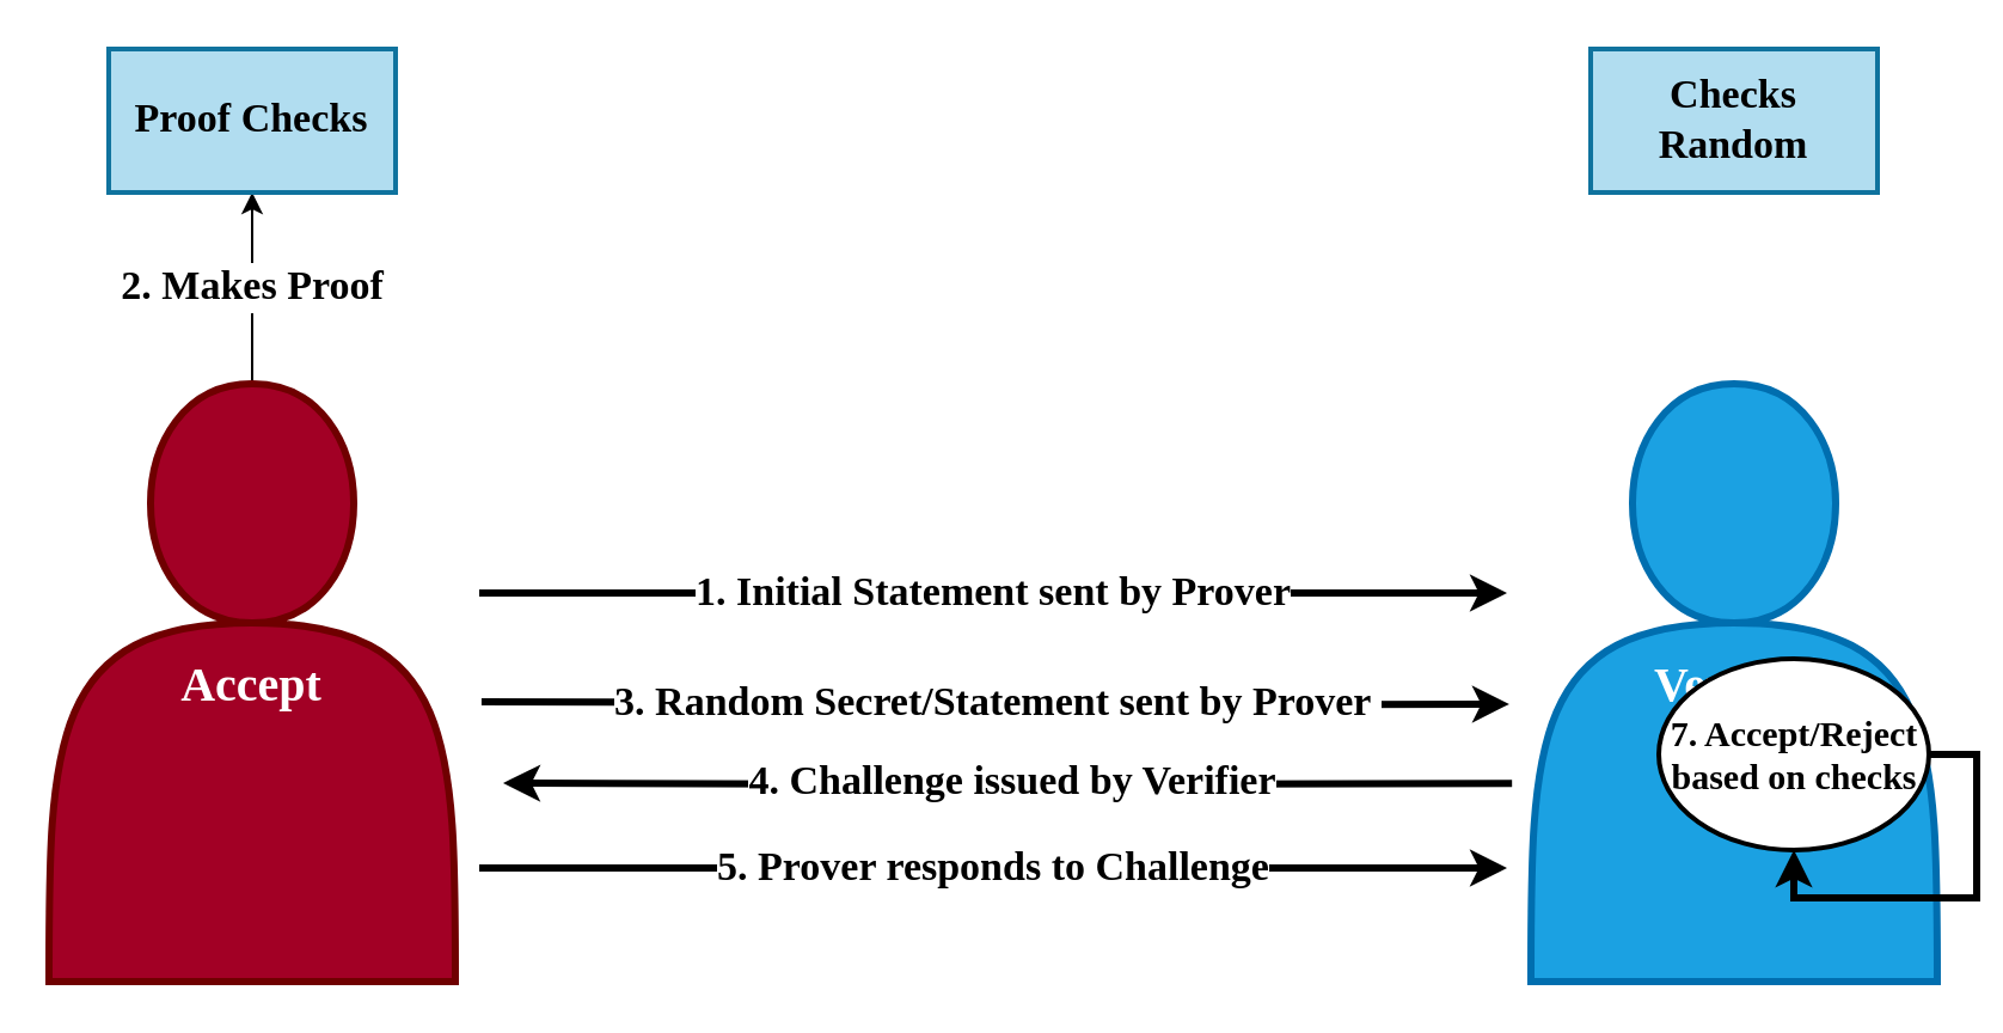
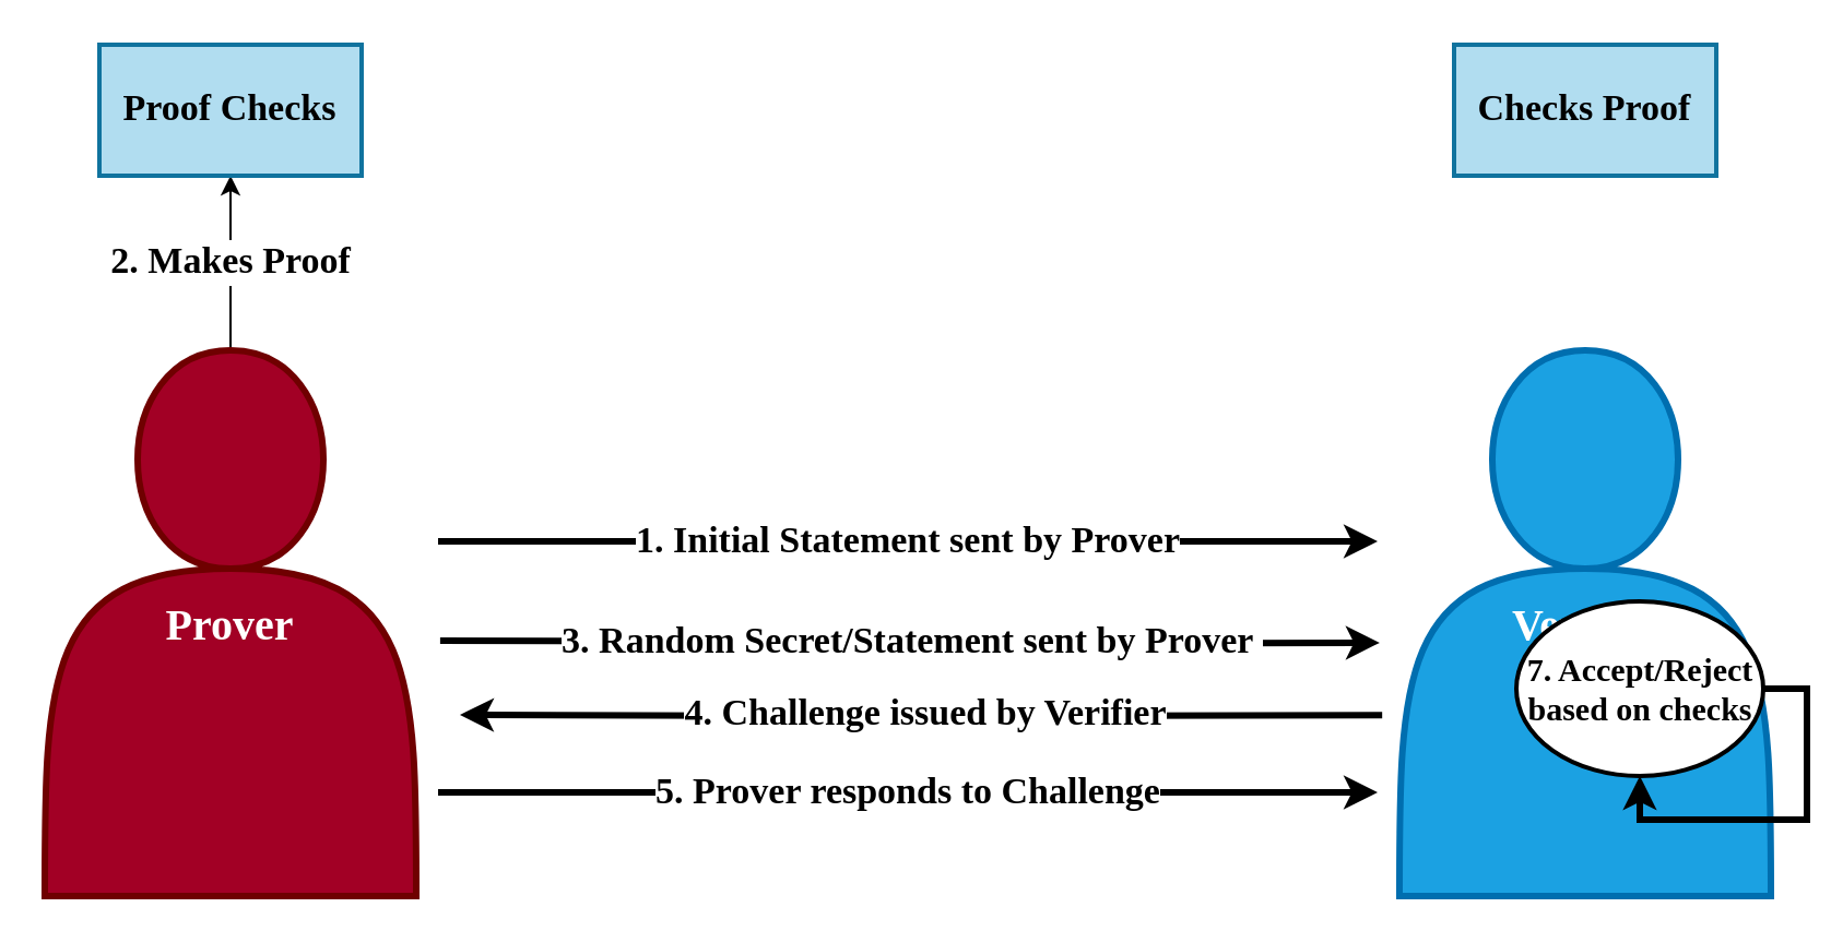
  <mxCell id="0" />
  <mxCell id="1" parent="0" />
  <mxCell id="2" value="1. Initial Statement sent by Prover" style="edgeStyle=orthogonalEdgeStyle;rounded=0;orthogonalLoop=1;jettySize=auto;html=1;exitX=1;exitY=0.25;exitDx=0;exitDy=0;entryX=0;entryY=0.25;entryDx=0;entryDy=0;fontStyle=1;fontSize=17;strokeWidth=3;fontFamily=Comic Sans MS;" edge="1" parent="1"><mxGeometry relative="1" as="geometry"><mxPoint x="200" y="247.5" as="sourcePoint" /><mxPoint x="630" y="247.5" as="targetPoint" /><mxPoint as="offset" /></mxGeometry></mxCell>
  <mxCell id="3" value="4. Challenge issued by Verifier" style="edgeStyle=orthogonalEdgeStyle;rounded=0;orthogonalLoop=1;jettySize=auto;html=1;exitX=0.011;exitY=0.596;exitDx=0;exitDy=0;exitPerimeter=0;fontStyle=1;fontSize=17;strokeWidth=3;fontFamily=Comic Sans MS;" edge="1" parent="1"><mxGeometry x="-0.003" y="-1" relative="1" as="geometry"><mxPoint x="632.09" y="327.08" as="sourcePoint" /><mxPoint x="210" y="327" as="targetPoint" /><mxPoint y="-1" as="offset" /></mxGeometry></mxCell>
  <mxCell id="4" value="5. Prover responds to Challenge" style="edgeStyle=orthogonalEdgeStyle;rounded=0;orthogonalLoop=1;jettySize=auto;html=1;exitX=1;exitY=0.75;exitDx=0;exitDy=0;entryX=0;entryY=0.75;entryDx=0;entryDy=0;fontStyle=1;fontSize=17;strokeWidth=3;fontFamily=Comic Sans MS;" edge="1" parent="1"><mxGeometry relative="1" as="geometry"><mxPoint x="200" y="362.5" as="sourcePoint" /><mxPoint x="630" y="362.5" as="targetPoint" /><mxPoint as="offset" /></mxGeometry></mxCell>
  <mxCell id="5" value="3. Random Secret/Statement sent by Prover&amp;nbsp;" style="edgeStyle=orthogonalEdgeStyle;rounded=0;orthogonalLoop=1;jettySize=auto;html=1;exitX=1.005;exitY=0.448;exitDx=0;exitDy=0;entryX=0.005;entryY=0.452;entryDx=0;entryDy=0;entryPerimeter=0;exitPerimeter=0;fontStyle=1;fontSize=17;strokeWidth=3;fontFamily=Comic Sans MS;" edge="1" parent="1"><mxGeometry relative="1" as="geometry"><mxPoint x="200.95" y="293.04" as="sourcePoint" /><mxPoint x="630.95" y="293.96" as="targetPoint" /></mxGeometry></mxCell>
  <mxCell id="6" value="2. Makes Proof" style="edgeStyle=orthogonalEdgeStyle;rounded=0;orthogonalLoop=1;jettySize=auto;html=1;exitX=0.5;exitY=0;exitDx=0;exitDy=0;entryX=0.5;entryY=1;entryDx=0;entryDy=0;fontStyle=1;fontSize=17;fontFamily=Comic Sans MS;" edge="1" parent="1" source="7" target="11"><mxGeometry x="0.012" relative="1" as="geometry"><mxPoint as="offset" /></mxGeometry></mxCell>
- <mxCell id="7" value="Accept" style="shape=actor;whiteSpace=wrap;html=1;fillColor=#a20025;strokeColor=#6F0000;strokeWidth=3;fontStyle=1;fontSize=20;fontColor=#ffffff;fontFamily=Comic Sans MS;" vertex="1" parent="1"><mxGeometry x="20" y="160" width="170" height="250" as="geometry" /></mxCell>
+ <mxCell id="7" value="Prover" style="shape=actor;whiteSpace=wrap;html=1;fillColor=#a20025;strokeColor=#6F0000;strokeWidth=3;fontStyle=1;fontSize=20;fontColor=#ffffff;fontFamily=Comic Sans MS;" vertex="1" parent="1"><mxGeometry x="20" y="160" width="170" height="250" as="geometry" /></mxCell>
  <mxCell id="8" value="Verifier" style="shape=actor;whiteSpace=wrap;html=1;fillColor=#1ba1e2;strokeColor=#006EAF;strokeWidth=3;fontStyle=1;fontSize=20;fontColor=#ffffff;fontFamily=Comic Sans MS;" vertex="1" parent="1"><mxGeometry x="640" y="160" width="170" height="250" as="geometry" /></mxCell>
  <mxCell id="9" value="7. Accept/Reject based on checks" style="ellipse;whiteSpace=wrap;html=1;fontStyle=1;fontSize=15;strokeWidth=2;fontFamily=Comic Sans MS;" vertex="1" parent="1"><mxGeometry x="693.5" y="275" width="113" height="80" as="geometry" /></mxCell>
  <mxCell id="10" style="edgeStyle=orthogonalEdgeStyle;rounded=0;orthogonalLoop=1;jettySize=auto;html=1;exitX=1;exitY=0.5;exitDx=0;exitDy=0;entryX=0.5;entryY=1;entryDx=0;entryDy=0;strokeWidth=3;" edge="1" parent="1" source="9" target="9"><mxGeometry relative="1" as="geometry" /></mxCell>
  <mxCell id="11" value="Proof Checks" style="rounded=0;whiteSpace=wrap;html=1;fillColor=#b1ddf0;strokeColor=#10739e;strokeWidth=2;fontSize=17;fontStyle=1;fontFamily=Comic Sans MS;" vertex="1" parent="1"><mxGeometry x="45" y="20" width="120" height="60" as="geometry" /></mxCell>
- <mxCell id="12" value="Checks Random" style="rounded=0;whiteSpace=wrap;html=1;fillColor=#b1ddf0;strokeColor=#10739e;strokeWidth=2;fontSize=17;fontStyle=1;fontFamily=Comic Sans MS;" vertex="1" parent="1"><mxGeometry x="665" y="20" width="120" height="60" as="geometry" /></mxCell>
+ <mxCell id="12" value="Checks Proof" style="rounded=0;whiteSpace=wrap;html=1;fillColor=#b1ddf0;strokeColor=#10739e;strokeWidth=2;fontSize=17;fontStyle=1;fontFamily=Comic Sans MS;" vertex="1" parent="1"><mxGeometry x="665" y="20" width="120" height="60" as="geometry" /></mxCell>
